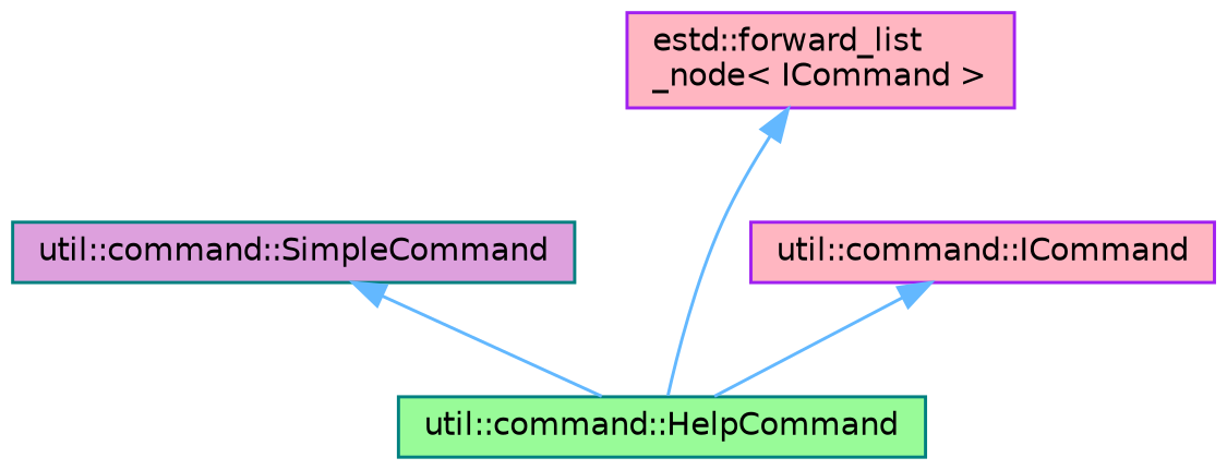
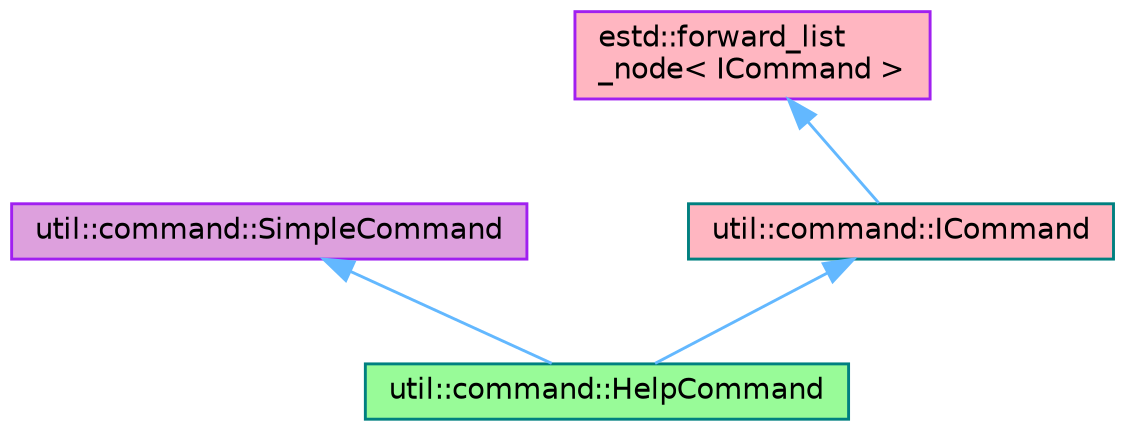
  digraph {
    node [color=purple fillcolor=lightpink fontname=Helvetica fontsize=10 shape=box style=filled]
    edge [color=steelblue1 dir=back fontname=Helvetica fontsize=10 labelfontname=Helvetica labelfontsize=10 style=solid]
-   n1 [color=teal fillcolor=plum fontcolor=black height=0.2 label="util::command::SimpleCommand" width=0.4]
+   n1 [fillcolor=plum fontcolor=black height=0.2 label="util::command::SimpleCommand" width=0.4]
    n2 [color=teal fillcolor=palegreen height=0.2 label="util::command::HelpCommand" width=0.4]
-   n3 [height=0.2 label="util::command::ICommand" width=0.4]
+   n3 [color=teal height=0.2 label="util::command::ICommand" width=0.4]
    n4 [height=0.2 label="estd::forward_list\l_node\< ICommand \>" width=0.4]
    n1 -> n2
    n3 -> n2
-   n4 -> n2
+   n4 -> n3
  }
